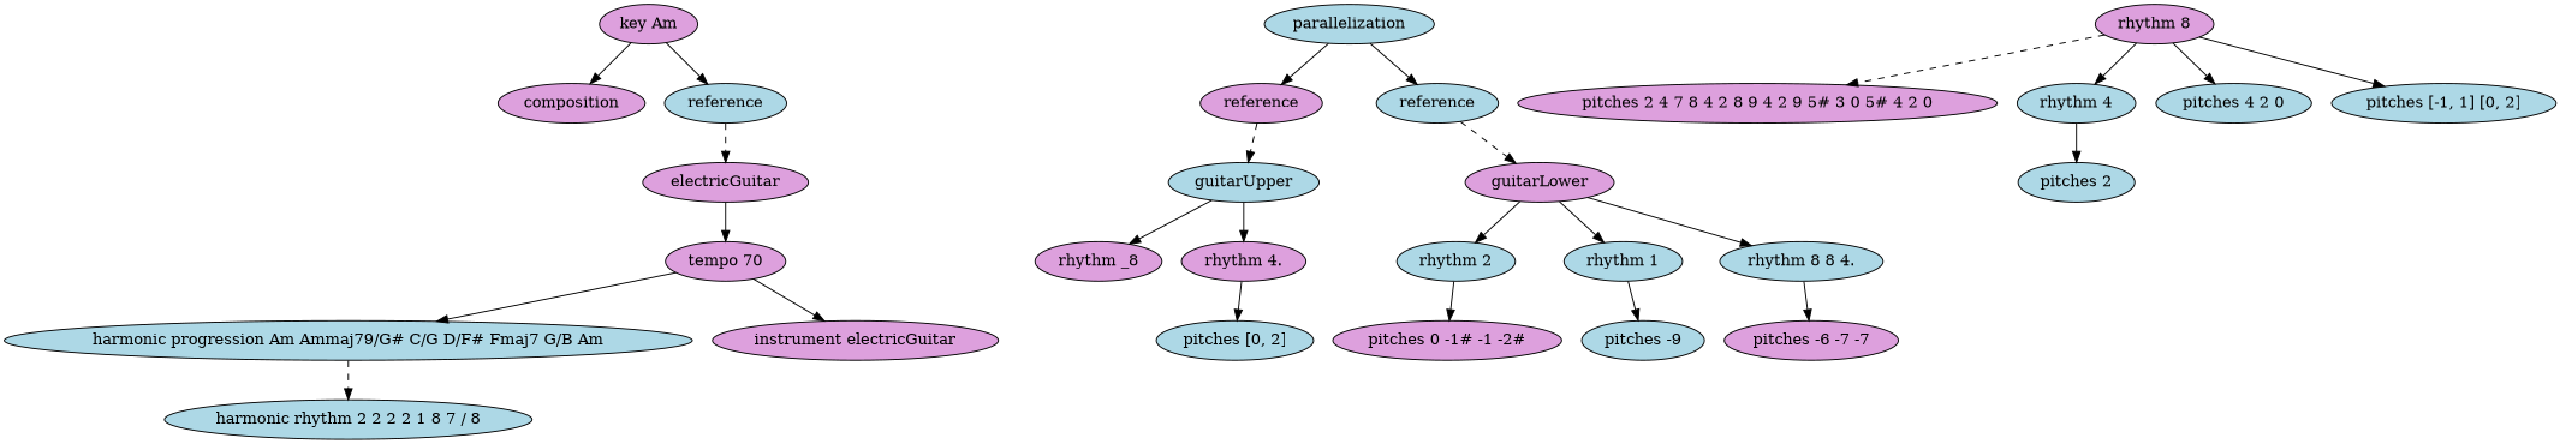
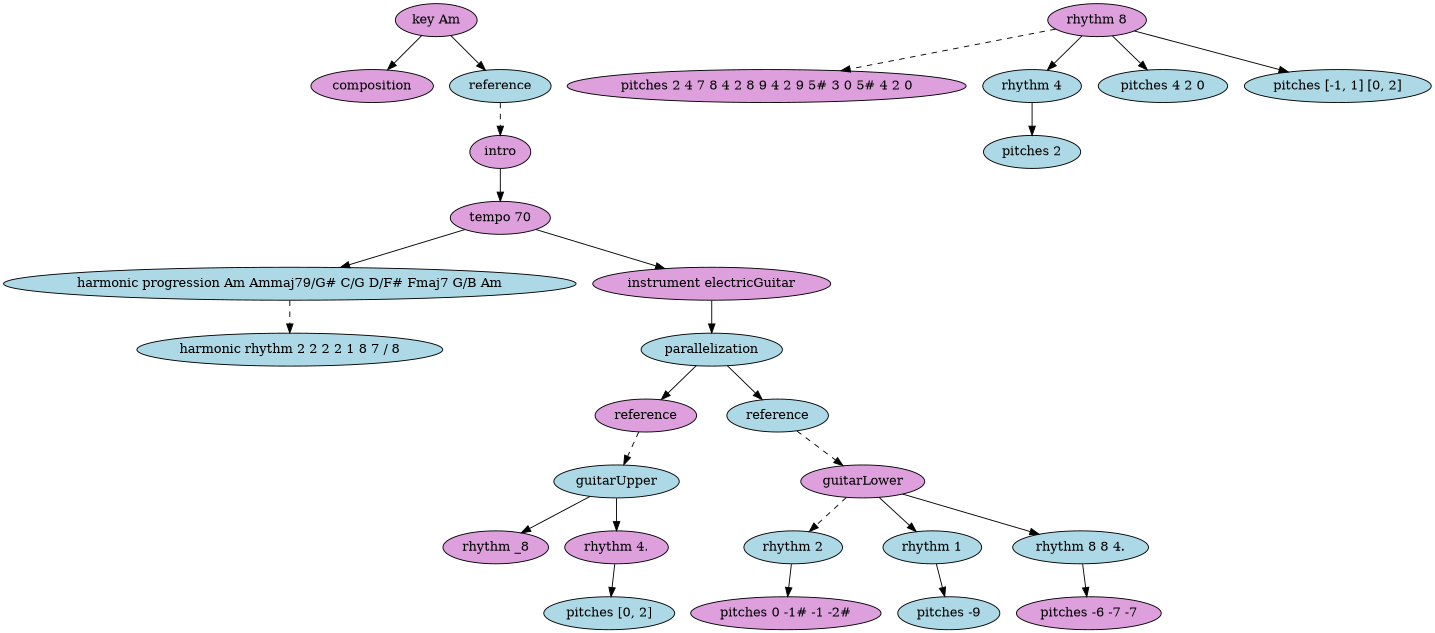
  digraph {
    ordering=out
    node [fillcolor=lightblue style=filled]
    n1 [fillcolor=plum label=composition]
    n2 [fillcolor=plum label="key Am"]
    n3 [label=reference]
-   n4 [fillcolor=plum label=electricGuitar]
+   n4 [fillcolor=plum label=intro]
    n5 [fillcolor=plum label="tempo 70"]
    n6 [label="harmonic progression Am Ammaj79/G# C/G D/F# Fmaj7 G/B Am"]
    n7 [fillcolor=plum label="instrument electricGuitar"]
    n8 [label="harmonic rhythm 2 2 2 2 1 8 7 / 8"]
    n9 [label=parallelization]
    n10 [fillcolor=plum label=reference]
    n11 [label=reference]
    n12 [label=guitarUpper]
    n13 [fillcolor=plum label=guitarLower]
    n14 [fillcolor=plum label="rhythm _8"]
    n15 [fillcolor=plum label="rhythm 4."]
    n16 [label="rhythm 2"]
    n17 [label="rhythm 1"]
    n18 [label="rhythm 8 8 4."]
    n19 [fillcolor=plum label="rhythm 8"]
    n20 [fillcolor=plum label="pitches 2 4 7 8 4 2 8 9 4 2 9 5# 3 0 5# 4 2 0"]
    n21 [label="rhythm 4"]
    n22 [label="pitches 4 2 0"]
    n23 [label="pitches [-1, 1] [0, 2]"]
    n24 [label="pitches [0, 2]"]
    n25 [label="pitches 2"]
    n26 [fillcolor=plum label="pitches 0 -1# -1 -2#"]
    n27 [label="pitches -9"]
    n28 [fillcolor=plum label="pitches -6 -7 -7"]
    n2 -> n1
    n2 -> n3
    n3 -> n4 [style=dashed]
    n4 -> n5
    n5 -> n6
    n5 -> n7
    n6 -> n8 [style=dashed]
+   n7 -> n9
    n9 -> n10
    n9 -> n11
    n10 -> n12 [style=dashed]
    n11 -> n13 [style=dashed]
    n12 -> n14
    n12 -> n15
-   n13 -> n16
+   n13 -> n16 [style=dashed]
    n13 -> n17
    n13 -> n18
    n15 -> n24
    n16 -> n26
    n17 -> n27
    n18 -> n28
    n19 -> n20 [style=dashed]
    n19 -> n21
    n19 -> n22
    n19 -> n23
    n21 -> n25
  }
